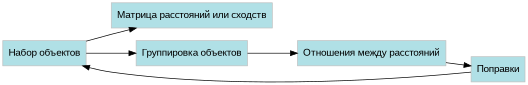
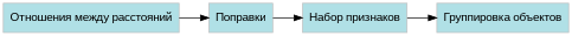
  digraph {
    fontname="Liberation Sans"
    fontsize=10
    rankdir=LR
    node [color=grey fillcolor=PowderBlue fixedsize=false fontname="Liberation Sans" shape=box style=filled]
    edge [fontname="Liberation Sans"]
-   n1 [label="Набор объектов"]
-   n2 [label="Матрица расстояний или сходств"]
+   n1 [label="Набор признаков"]
    n3 [label="Группировка объектов"]
    n4 [label="Отношения между расстояний"]
    n5 [label="Поправки"]
-   n1 -> n2
    n1 -> n3
-   n3 -> n4
    n4 -> n5
    n5 -> n1
  }
